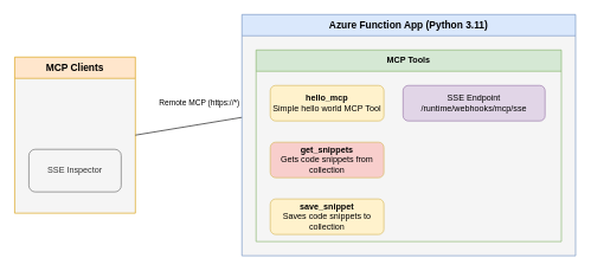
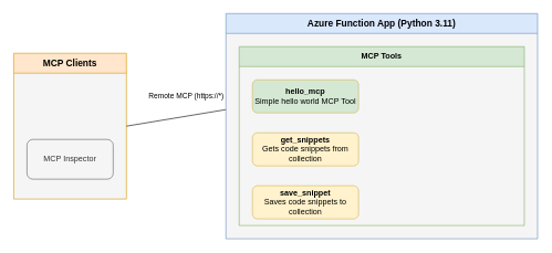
  <mxCell id="0" />
  <mxCell id="1" parent="0" />
  <mxCell id="2" value="MCP Clients" style="swimlane;whiteSpace=wrap;html=1;fillColor=#ffe6cc;strokeColor=#d79b00;startSize=30;fontSize=14;fontStyle=1;swimlaneFillColor=#F5F5F5;" parent="1" vertex="1"><mxGeometry x="20" y="80" width="170" height="220" as="geometry" /></mxCell>
- <mxCell id="3" value="SSE Inspector" style="rounded=1;whiteSpace=wrap;html=1;fillColor=#f5f5f5;strokeColor=#666666;fontColor=#333333;" parent="2" vertex="1"><mxGeometry x="20" y="130" width="130" height="60" as="geometry" /></mxCell>
+ <mxCell id="3" value="MCP Inspector" style="rounded=1;whiteSpace=wrap;html=1;fillColor=#f5f5f5;strokeColor=#666666;fontColor=#333333;" parent="2" vertex="1"><mxGeometry x="20" y="130" width="130" height="60" as="geometry" /></mxCell>
  <mxCell id="4" value="Remote MCP (https://*)" style="endArrow=classic;html=1;rounded=0;fontSize=11;exitX=1;exitY=0.5;exitDx=0;exitDy=0;" parent="1" source="2" target="7" edge="1"><mxGeometry y="30" width="50" height="50" relative="1" as="geometry"><mxPoint x="200" y="120" as="sourcePoint" /><mxPoint x="290" y="190" as="targetPoint" /><mxPoint as="offset" /></mxGeometry></mxCell>
  <mxCell id="5" value="Azure Function App (Python 3.11)" style="swimlane;whiteSpace=wrap;html=1;fillColor=#dae8fc;strokeColor=#6c8ebf;startSize=30;fontSize=14;fontStyle=1;swimlaneFillColor=#f5f5f5;" parent="1" vertex="1"><mxGeometry x="340" y="20" width="470" height="340" as="geometry" /></mxCell>
  <mxCell id="6" value="MCP Tools" style="swimlane;whiteSpace=wrap;html=1;fillColor=#d5e8d4;strokeColor=#82b366;startSize=30;" parent="5" vertex="1"><mxGeometry x="20" y="50" width="430" height="270" as="geometry" /></mxCell>
- <mxCell id="7" value="&lt;span style=&quot;color: rgb(0, 0, 0); text-align: left;&quot;&gt;&lt;b&gt;hello_mcp&lt;/b&gt;&lt;/span&gt;&lt;br&gt;Simple hello world MCP Tool" style="rounded=1;whiteSpace=wrap;html=1;fillColor=#fff2cc;strokeColor=#d6b656;" parent="6" vertex="1"><mxGeometry x="20" y="50" width="160" height="50" as="geometry" /></mxCell>
- <mxCell id="8" value="&lt;b&gt;get_snippets&lt;/b&gt;&lt;br&gt;Gets code snippets from collection" style="rounded=1;whiteSpace=wrap;html=1;fillColor=#f8cecc;strokeColor=#d6b656;" parent="6" vertex="1"><mxGeometry x="20" y="130" width="160" height="50" as="geometry" /></mxCell>
+ <mxCell id="7" value="&lt;span style=&quot;color: rgb(0, 0, 0); text-align: left;&quot;&gt;&lt;b&gt;hello_mcp&lt;/b&gt;&lt;/span&gt;&lt;br&gt;Simple hello world MCP Tool" style="rounded=1;whiteSpace=wrap;html=1;fillColor=#d5e8d4;strokeColor=#d6b656;" parent="6" vertex="1"><mxGeometry x="20" y="50" width="160" height="50" as="geometry" /></mxCell>
+ <mxCell id="8" value="&lt;b&gt;get_snippets&lt;/b&gt;&lt;br&gt;Gets code snippets from collection" style="rounded=1;whiteSpace=wrap;html=1;fillColor=#fff2cc;strokeColor=#d6b656;" parent="6" vertex="1"><mxGeometry x="20" y="130" width="160" height="50" as="geometry" /></mxCell>
  <mxCell id="9" value="&lt;b&gt;save_snippet&lt;/b&gt;&lt;br&gt;Saves code snippets to collection" style="rounded=1;whiteSpace=wrap;html=1;fillColor=#fff2cc;strokeColor=#d6b656;" parent="6" vertex="1"><mxGeometry x="20" y="210" width="160" height="50" as="geometry" /></mxCell>
- <mxCell id="10" value="SSE Endpoint&#10;/runtime/webhooks/mcp/sse" style="rounded=1;whiteSpace=wrap;html=1;fillColor=#e1d5e7;strokeColor=#9673a6;" parent="6" vertex="1"><mxGeometry x="207" y="50" width="200" height="50" as="geometry" /></mxCell>
